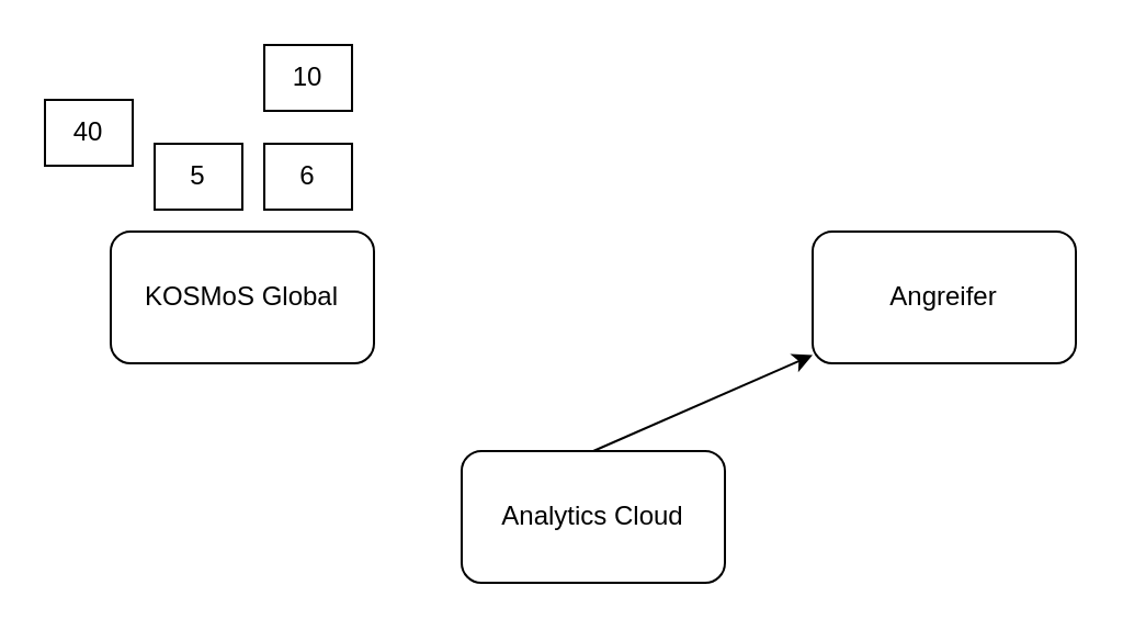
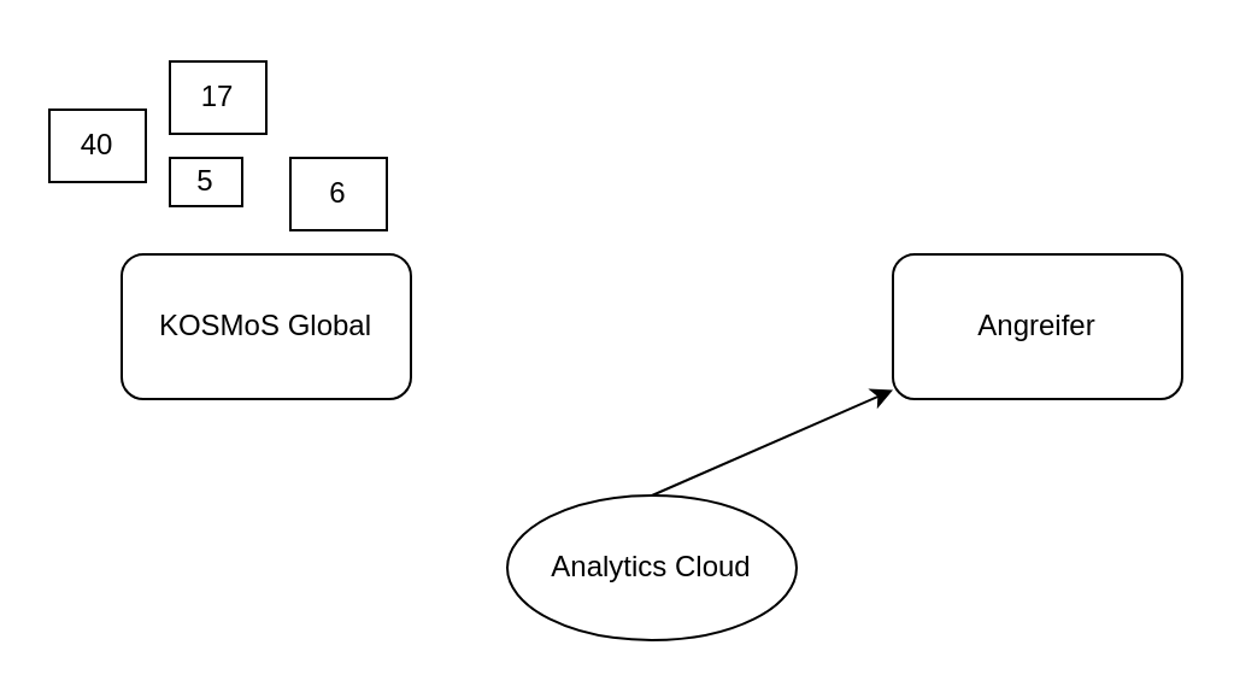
  <mxCell id="0" />
  <mxCell id="1" parent="0" />
  <mxCell id="2" value="KOSMoS Global" style="rounded=1;whiteSpace=wrap;html=1;" vertex="1" parent="1"><mxGeometry x="50" y="105" width="120" height="60" as="geometry" /></mxCell>
- <mxCell id="3" value="Analytics Cloud" style="rounded=1;whiteSpace=wrap;html=1;" vertex="1" parent="1"><mxGeometry x="210" y="205" width="120" height="60" as="geometry" /></mxCell>
+ <mxCell id="3" value="Analytics Cloud" style="ellipse;whiteSpace=wrap;html=1;" vertex="1" parent="1"><mxGeometry x="210" y="205" width="120" height="60" as="geometry" /></mxCell>
  <mxCell id="4" value="Angreifer" style="rounded=1;whiteSpace=wrap;html=1;" vertex="1" parent="1"><mxGeometry x="370" y="105" width="120" height="60" as="geometry" /></mxCell>
  <mxCell id="5" value="" style="endArrow=classic;html=1;exitX=0.5;exitY=0;exitDx=0;exitDy=0;" edge="1" parent="1" source="3" target="4"><mxGeometry width="50" height="50" relative="1" as="geometry"><mxPoint x="120" y="255" as="sourcePoint" /><mxPoint x="170" y="205" as="targetPoint" /></mxGeometry></mxCell>
  <mxCell id="6" value="40" style="rounded=0;whiteSpace=wrap;html=1;" vertex="1" parent="1"><mxGeometry x="20" y="45" width="40" height="30" as="geometry" /></mxCell>
- <mxCell id="8" value="10" style="rounded=0;whiteSpace=wrap;html=1;" vertex="1" parent="1"><mxGeometry x="120" y="20" width="40" height="30" as="geometry" /></mxCell>
- <mxCell id="9" value="5" style="rounded=0;whiteSpace=wrap;html=1;" vertex="1" parent="1"><mxGeometry x="70" y="65" width="40" height="30" as="geometry" /></mxCell>
+ <mxCell id="7" value="17" style="rounded=0;whiteSpace=wrap;html=1;" vertex="1" parent="1"><mxGeometry x="70" y="25" width="40" height="30" as="geometry" /></mxCell>
+ <mxCell id="9" value="5" style="rounded=0;whiteSpace=wrap;html=1;" vertex="1" parent="1"><mxGeometry x="70" y="65" width="30" height="20" as="geometry" /></mxCell>
  <mxCell id="10" value="6" style="rounded=0;whiteSpace=wrap;html=1;" vertex="1" parent="1"><mxGeometry x="120" y="65" width="40" height="30" as="geometry" /></mxCell>
